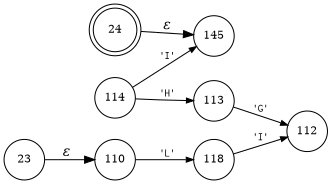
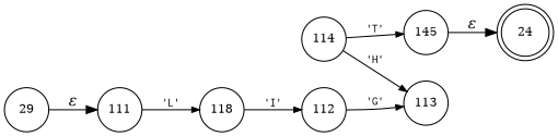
  digraph {
    rankdir=LR
    node [fixedsize=true fontsize=11 shape=circle peripheries=1]
    edge [arrowhead=normal arrowsize=.7 fontname=Courier fontsize=11]
    n1 [label=24 shape=doublecircle width=.6 peripheries=""]
    n2 [label=112 width=.55]
    n3 [label=113 width=.55]
    n4 [label=114 width=.55]
    n5 [label=145 width=.55]
-   n6 [label=23 width=.55]
-   n7 [label=110 width=.55]
+   n6 [label=29 width=.55]
+   n7 [label=111 width=.55]
    n8 [label=118 width=.55]
-   n3 -> n2 [label="'G'"]
+   n2 -> n3 [label="'G'"]
    n4 -> n3 [label="'H'"]
-   n4 -> n5 [label="'I'"]
-   n1 -> n5 [fontname="Times-Italic" label="&epsilon;" arrowhead="" arrowsize="" fontsize=""]
+   n4 -> n5 [label="'T'"]
+   n5 -> n1 [fontname="Times-Italic" label="&epsilon;" arrowhead="" arrowsize="" fontsize=""]
    n6 -> n7 [fontname="Times-Italic" label="&epsilon;" arrowhead="" arrowsize="" fontsize=""]
    n7 -> n8 [label="'L'"]
    n8 -> n2 [label="'I'"]
  }
